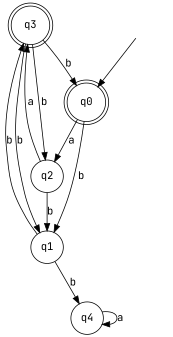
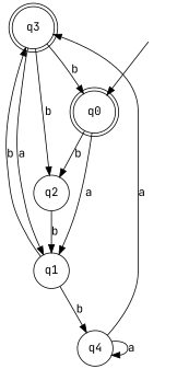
  digraph {
    fontname="JetBrains Mono"
    node [fontname="JetBrains Mono" shape=circle]
    edge [fontname="JetBrains Mono"]
    q3 [shape=doublecircle]
    q1
    q4
    q2
    q0 [shape=doublecircle]
    _nil [style=invis shape=""]
-   q3 -> q1 [label=b]
+   q3 -> q1 [label=a]
    q3 -> q2 [label=b]
    q3 -> q0 [label=b]
    q1 -> q3 [label=b]
    q1 -> q4 [label=b]
    q4 -> q4 [label=a]
-   q2 -> q3 [label=a]
+   q4 -> q3 [label=a]
    q2 -> q1 [label=b]
-   q0 -> q1 [label=b]
-   q0 -> q2 [label=a]
+   q0 -> q1 [label=a]
+   q0 -> q2 [label=b]
    _nil -> q0
  }
